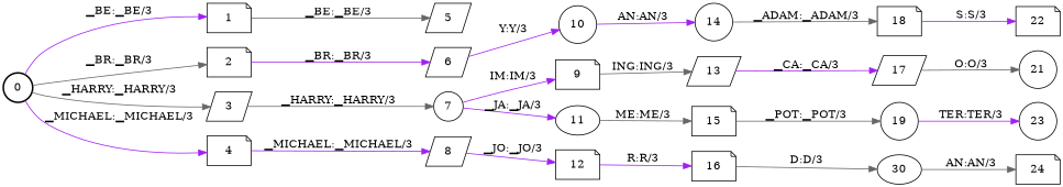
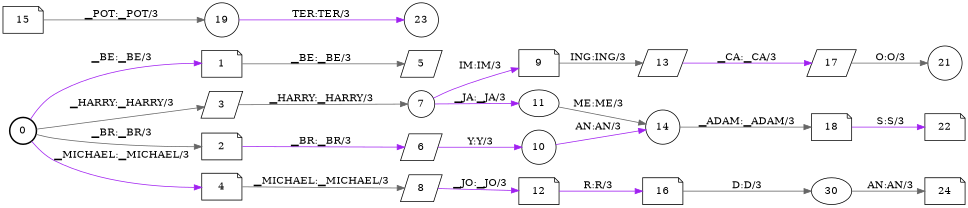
  digraph {
    nodesep=0.25
    rankdir=LR
    ranksep=0.4
    node [fontsize=14 shape=note style=solid]
    edge [color=purple fontsize=14]
    n1 [label=0 shape=circle style=bold]
    n2 [label=1]
    n3 [label=2]
    n4 [label=3 shape=parallelogram]
    n5 [label=4]
    n6 [label=5 shape=parallelogram]
    n7 [label=6 shape=parallelogram]
    n8 [label=7 shape=circle]
    n9 [label=8 shape=parallelogram]
    n10 [label=10 shape=circle]
    n11 [label=9]
    n12 [label=11 shape=ellipse]
    n13 [label=12]
    n14 [label=13 shape=parallelogram]
    n15 [label=14 shape=circle]
    n16 [label=15]
    n17 [label=16]
    n18 [label=17 shape=parallelogram]
    n19 [label=18]
    n20 [label=19 shape=circle]
    n21 [label=30 shape=ellipse]
    n22 [label=21 shape=circle]
    n23 [label=22]
    n24 [label=23 shape=circle]
    n25 [label=24]
    n1 -> n2 [label="▁BE:▁BE/3"]
    n1 -> n3 [color=gray40 label="▁BR:▁BR/3"]
    n1 -> n4 [color=gray40 label="▁HARRY:▁HARRY/3"]
    n1 -> n5 [label="▁MICHAEL:▁MICHAEL/3"]
    n2 -> n6 [color=gray40 label="▁BE:▁BE/3"]
    n3 -> n7 [label="▁BR:▁BR/3"]
    n4 -> n8 [color=gray40 label="▁HARRY:▁HARRY/3"]
-   n5 -> n9 [label="▁MICHAEL:▁MICHAEL/3"]
+   n5 -> n9 [color=gray40 label="▁MICHAEL:▁MICHAEL/3"]
    n7 -> n10 [label="Y:Y/3"]
    n8 -> n11 [label="IM:IM/3"]
    n8 -> n12 [label="▁JA:▁JA/3"]
    n9 -> n13 [label="▁JO:▁JO/3"]
    n10 -> n15 [label="AN:AN/3"]
    n11 -> n14 [color=gray40 label="ING:ING/3"]
-   n12 -> n16 [color=gray40 label="ME:ME/3"]
+   n12 -> n15 [color=gray40 label="ME:ME/3"]
    n13 -> n17 [label="R:R/3"]
    n14 -> n18 [label="▁CA:▁CA/3"]
    n15 -> n19 [color=gray40 label="▁ADAM:▁ADAM/3"]
    n16 -> n20 [color=gray40 label="▁POT:▁POT/3"]
    n17 -> n21 [color=gray40 label="D:D/3"]
    n18 -> n22 [color=gray40 label="O:O/3"]
    n19 -> n23 [label="S:S/3"]
    n20 -> n24 [label="TER:TER/3"]
    n21 -> n25 [color=gray40 label="AN:AN/3"]
  }
